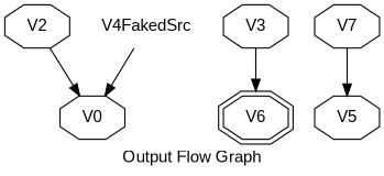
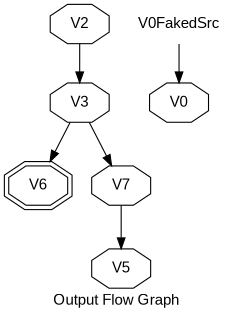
  digraph {
    fontname="Liberation Sans"
    label="Output Flow Graph"
    rankdir=TB
    node [fontname="Liberation Sans" shape=octagon]
    edge [fontname="Liberation Sans"]
    n1 [label=V2]
    n2 [label=V3]
    n3 [label=V6 shape=doubleoctagon]
    n4 [label=V7]
    n5 [label=V5]
    n6 [label=V0]
-   V0FakedSrc [shape=none label=V4FakedSrc]
-   n1 -> n6
+   V0FakedSrc [shape=none]
+   n1 -> n2
    n2 -> n3
+   n2 -> n4
    n4 -> n5
    V0FakedSrc -> n6
  }
